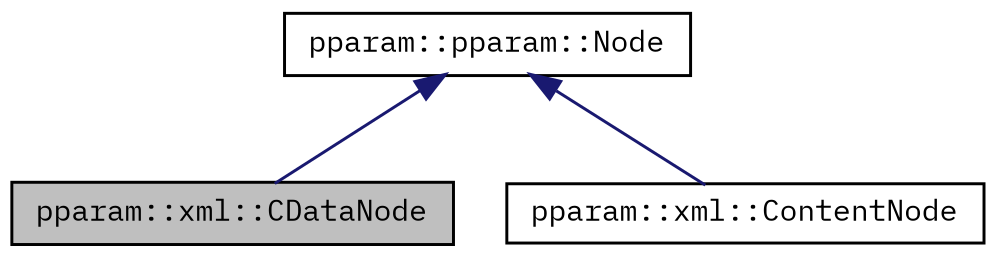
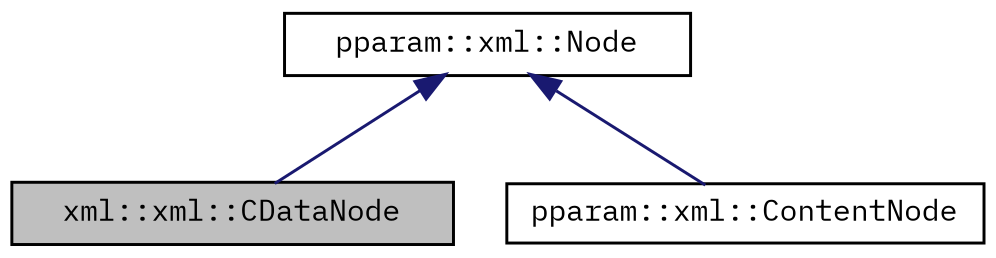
  digraph {
    fontname="IBM Plex Mono"
    node [color=black fillcolor=white fontname="IBM Plex Mono" fontsize=10 shape=record style=filled]
    edge [color=midnightblue dir=back fontname="IBM Plex Mono" fontsize=10 labelfontname=Helvetica labelfontsize=10 style=solid]
-   n1 [fillcolor=grey75 fontcolor=black height=0.2 label="pparam::xml::CDataNode" width=0.4]
+   n1 [fillcolor=grey75 fontcolor=black height=0.2 label="xml::xml::CDataNode" width=0.4]
    n2 [height=0.2 label="pparam::xml::ContentNode" width=0.4]
-   n3 [height=0.2 label="pparam::pparam::Node" width=0.4]
+   n3 [height=0.2 label="pparam::xml::Node" width=0.4]
    n3 -> n1
    n3 -> n2
  }
